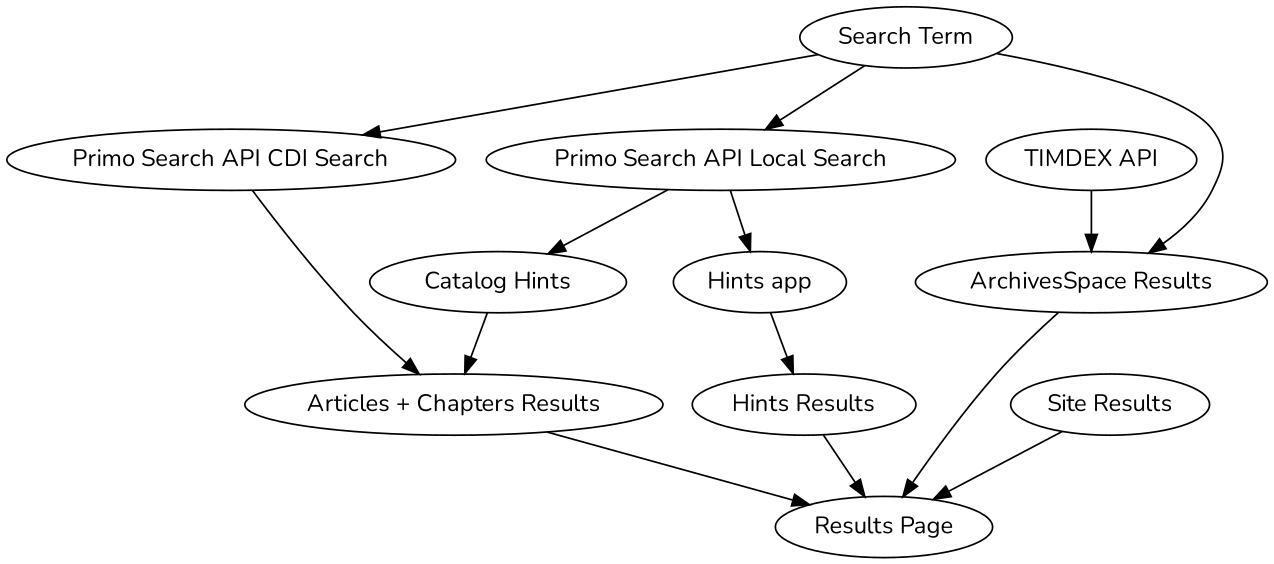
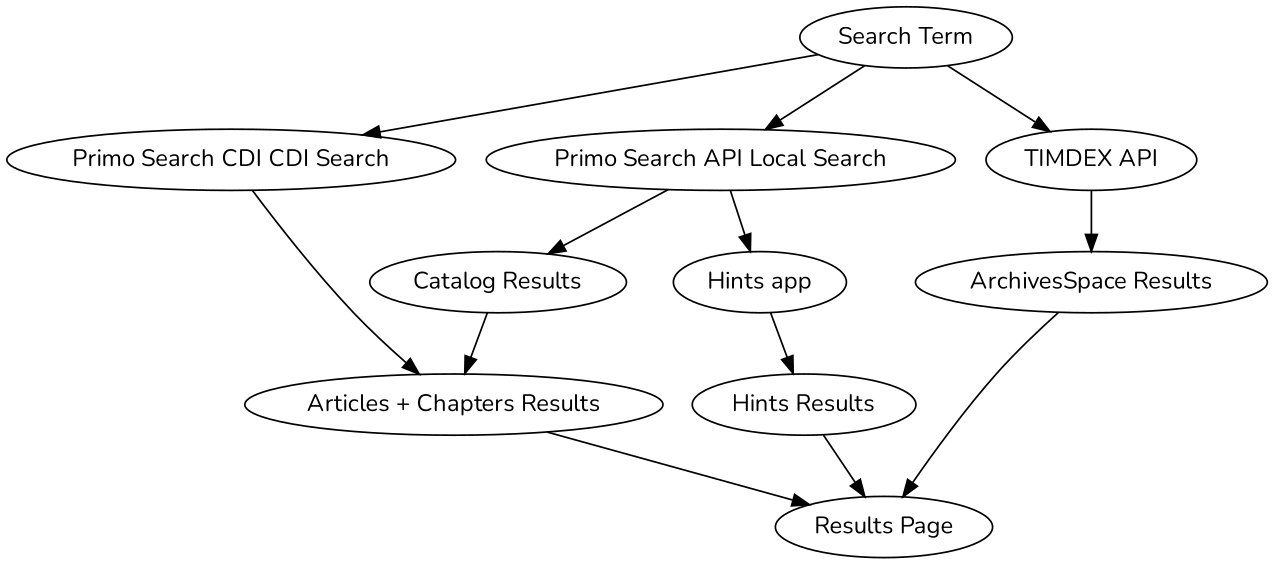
  digraph {
    fontname=Nunito
    node [fontname=Nunito]
    edge [fontname=Nunito]
    "Search Term"
-   "Primo Search API CDI Search"
+   "Primo Search API CDI Search" [label="Primo Search CDI CDI Search"]
    "Primo Search API Local Search"
    "TIMDEX API"
    "Hints app"
    "Hints Results"
    "Articles + Chapters Results"
-   "Catalog Results" [label="Catalog Hints"]
+   "Catalog Results"
    "ArchivesSpace Results"
    "Results Page"
-   "Site Results"
    "Search Term" -> "Primo Search API CDI Search"
    "Search Term" -> "Primo Search API Local Search"
-   "Search Term" -> "ArchivesSpace Results"
+   "Search Term" -> "TIMDEX API"
    "Primo Search API CDI Search" -> "Articles + Chapters Results"
    "Primo Search API Local Search" -> "Hints app"
    "Primo Search API Local Search" -> "Catalog Results"
    "TIMDEX API" -> "ArchivesSpace Results"
    "Hints app" -> "Hints Results"
    "Hints Results" -> "Results Page"
    "Articles + Chapters Results" -> "Results Page"
    "Catalog Results" -> "Articles + Chapters Results"
    "ArchivesSpace Results" -> "Results Page"
-   "Site Results" -> "Results Page"
  }
